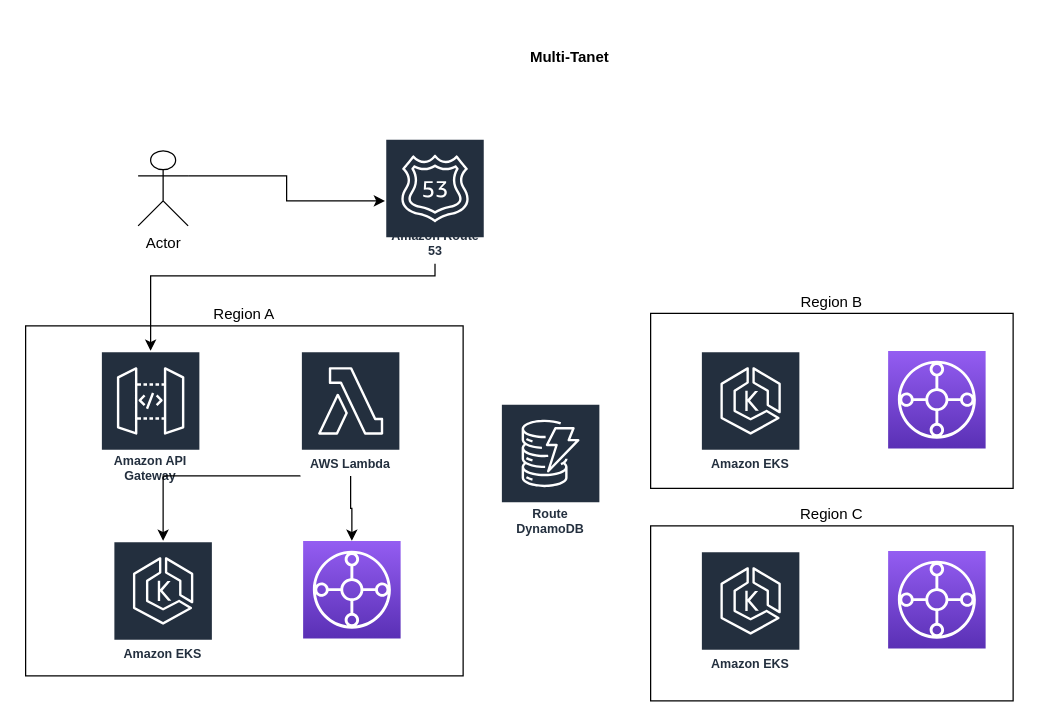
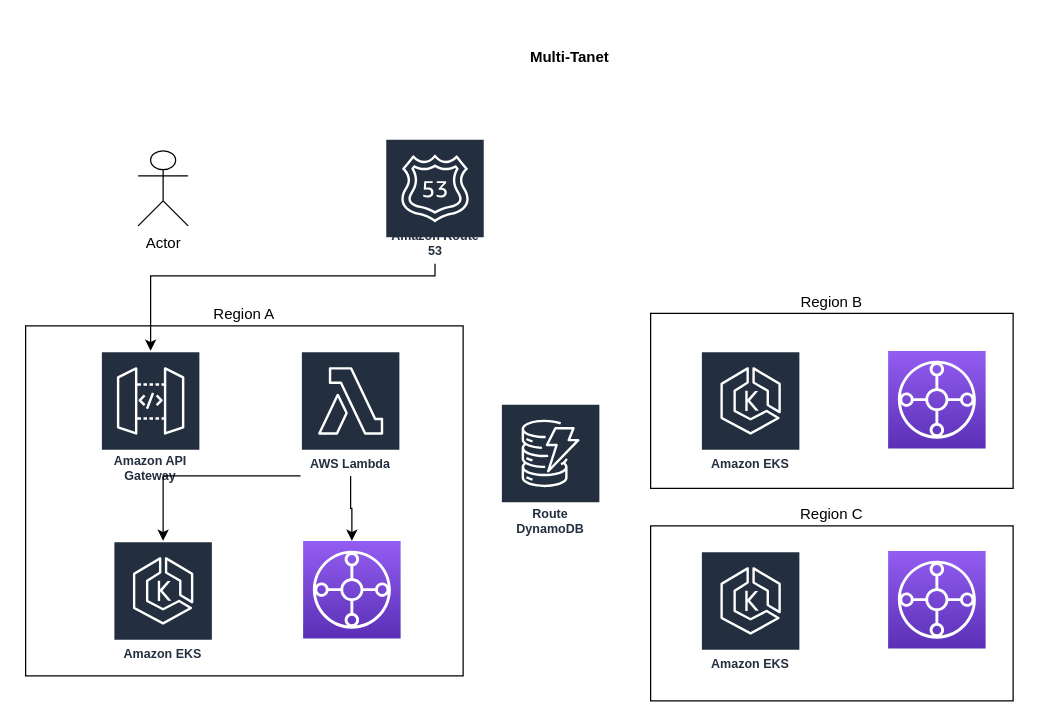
  <mxCell id="0" />
  <mxCell id="1" parent="0" />
  <mxCell id="2" value="Region C" style="rounded=0;whiteSpace=wrap;html=1;align=center;labelPosition=center;verticalLabelPosition=top;verticalAlign=bottom;" vertex="1" parent="1"><mxGeometry x="520" y="420" width="290" height="140" as="geometry" /></mxCell>
  <mxCell id="3" value="Region B" style="rounded=0;whiteSpace=wrap;html=1;labelPosition=center;verticalLabelPosition=top;align=center;verticalAlign=bottom;" vertex="1" parent="1"><mxGeometry x="520" y="250" width="290" height="140" as="geometry" /></mxCell>
  <mxCell id="4" value="Region A" style="rounded=0;whiteSpace=wrap;html=1;align=center;verticalAlign=bottom;labelPosition=center;verticalLabelPosition=top;" vertex="1" parent="1"><mxGeometry x="20" y="260" width="350" height="280" as="geometry" /></mxCell>
  <mxCell id="5" value="Multi-Tanet" style="text;html=1;strokeColor=none;fillColor=none;align=center;verticalAlign=middle;whiteSpace=wrap;rounded=0;fontStyle=1" vertex="1" parent="1"><mxGeometry x="307.5" y="20" width="295" height="50" as="geometry" /></mxCell>
- <mxCell id="6" style="edgeStyle=orthogonalEdgeStyle;rounded=0;orthogonalLoop=1;jettySize=auto;html=1;exitX=1;exitY=0.333;exitDx=0;exitDy=0;exitPerimeter=0;" edge="1" parent="1" source="7" target="9"><mxGeometry relative="1" as="geometry" /></mxCell>
  <mxCell id="7" value="Actor" style="shape=umlActor;verticalLabelPosition=bottom;verticalAlign=top;html=1;outlineConnect=0;" vertex="1" parent="1"><mxGeometry x="110" y="120" width="40" height="60" as="geometry" /></mxCell>
  <mxCell id="8" value="" style="edgeStyle=orthogonalEdgeStyle;rounded=0;orthogonalLoop=1;jettySize=auto;html=1;" edge="1" parent="1" source="9" target="10"><mxGeometry relative="1" as="geometry"><Array as="points"><mxPoint x="348" y="220" /><mxPoint x="120" y="220" /></Array></mxGeometry></mxCell>
  <mxCell id="9" value="Amazon Route 53" style="sketch=0;outlineConnect=0;fontColor=#232F3E;gradientColor=none;strokeColor=#ffffff;fillColor=#232F3E;dashed=0;verticalLabelPosition=middle;verticalAlign=bottom;align=center;html=1;whiteSpace=wrap;fontSize=10;fontStyle=1;spacing=3;shape=mxgraph.aws4.productIcon;prIcon=mxgraph.aws4.route_53;" vertex="1" parent="1"><mxGeometry x="307.5" y="110" width="80" height="100" as="geometry" /></mxCell>
  <mxCell id="10" value="Amazon API Gateway" style="sketch=0;outlineConnect=0;fontColor=#232F3E;gradientColor=none;strokeColor=#ffffff;fillColor=#232F3E;dashed=0;verticalLabelPosition=middle;verticalAlign=bottom;align=center;html=1;whiteSpace=wrap;fontSize=10;fontStyle=1;spacing=3;shape=mxgraph.aws4.productIcon;prIcon=mxgraph.aws4.api_gateway;" vertex="1" parent="1"><mxGeometry x="80" y="280" width="80" height="110" as="geometry" /></mxCell>
  <mxCell id="11" value="" style="edgeStyle=orthogonalEdgeStyle;rounded=0;orthogonalLoop=1;jettySize=auto;html=1;" edge="1" parent="1" source="13" target="16"><mxGeometry relative="1" as="geometry"><Array as="points"><mxPoint x="130" y="380" /></Array></mxGeometry></mxCell>
  <mxCell id="12" value="" style="edgeStyle=orthogonalEdgeStyle;rounded=0;orthogonalLoop=1;jettySize=auto;html=1;" edge="1" parent="1" source="13" target="15"><mxGeometry relative="1" as="geometry" /></mxCell>
  <mxCell id="13" value="AWS Lambda" style="sketch=0;outlineConnect=0;fontColor=#232F3E;gradientColor=none;strokeColor=#ffffff;fillColor=#232F3E;dashed=0;verticalLabelPosition=middle;verticalAlign=bottom;align=center;html=1;whiteSpace=wrap;fontSize=10;fontStyle=1;spacing=3;shape=mxgraph.aws4.productIcon;prIcon=mxgraph.aws4.lambda;" vertex="1" parent="1"><mxGeometry x="240" y="280" width="80" height="100" as="geometry" /></mxCell>
  <mxCell id="14" value="Route DynamoDB" style="sketch=0;outlineConnect=0;fontColor=#232F3E;gradientColor=none;strokeColor=#ffffff;fillColor=#232F3E;dashed=0;verticalLabelPosition=middle;verticalAlign=bottom;align=center;html=1;whiteSpace=wrap;fontSize=10;fontStyle=1;spacing=3;shape=mxgraph.aws4.productIcon;prIcon=mxgraph.aws4.dynamodb;" vertex="1" parent="1"><mxGeometry x="400" y="322" width="80" height="110" as="geometry" /></mxCell>
  <mxCell id="15" value="" style="sketch=0;points=[[0,0,0],[0.25,0,0],[0.5,0,0],[0.75,0,0],[1,0,0],[0,1,0],[0.25,1,0],[0.5,1,0],[0.75,1,0],[1,1,0],[0,0.25,0],[0,0.5,0],[0,0.75,0],[1,0.25,0],[1,0.5,0],[1,0.75,0]];outlineConnect=0;fontColor=#232F3E;gradientColor=#945DF2;gradientDirection=north;fillColor=#5A30B5;strokeColor=#ffffff;dashed=0;verticalLabelPosition=bottom;verticalAlign=top;align=center;html=1;fontSize=12;fontStyle=0;aspect=fixed;shape=mxgraph.aws4.resourceIcon;resIcon=mxgraph.aws4.transit_gateway;" vertex="1" parent="1"><mxGeometry x="242" y="432" width="78" height="78" as="geometry" /></mxCell>
  <mxCell id="16" value="Amazon EKS" style="sketch=0;outlineConnect=0;fontColor=#232F3E;gradientColor=none;strokeColor=#ffffff;fillColor=#232F3E;dashed=0;verticalLabelPosition=middle;verticalAlign=bottom;align=center;html=1;whiteSpace=wrap;fontSize=10;fontStyle=1;spacing=3;shape=mxgraph.aws4.productIcon;prIcon=mxgraph.aws4.eks;" vertex="1" parent="1"><mxGeometry x="90" y="432" width="80" height="100" as="geometry" /></mxCell>
  <mxCell id="17" value="" style="sketch=0;points=[[0,0,0],[0.25,0,0],[0.5,0,0],[0.75,0,0],[1,0,0],[0,1,0],[0.25,1,0],[0.5,1,0],[0.75,1,0],[1,1,0],[0,0.25,0],[0,0.5,0],[0,0.75,0],[1,0.25,0],[1,0.5,0],[1,0.75,0]];outlineConnect=0;fontColor=#232F3E;gradientColor=#945DF2;gradientDirection=north;fillColor=#5A30B5;strokeColor=#ffffff;dashed=0;verticalLabelPosition=bottom;verticalAlign=top;align=center;html=1;fontSize=12;fontStyle=0;aspect=fixed;shape=mxgraph.aws4.resourceIcon;resIcon=mxgraph.aws4.transit_gateway;" vertex="1" parent="1"><mxGeometry x="710" y="280" width="78" height="78" as="geometry" /></mxCell>
  <mxCell id="18" value="Amazon EKS" style="sketch=0;outlineConnect=0;fontColor=#232F3E;gradientColor=none;strokeColor=#ffffff;fillColor=#232F3E;dashed=0;verticalLabelPosition=middle;verticalAlign=bottom;align=center;html=1;whiteSpace=wrap;fontSize=10;fontStyle=1;spacing=3;shape=mxgraph.aws4.productIcon;prIcon=mxgraph.aws4.eks;" vertex="1" parent="1"><mxGeometry x="560" y="280" width="80" height="100" as="geometry" /></mxCell>
  <mxCell id="19" value="Amazon EKS" style="sketch=0;outlineConnect=0;fontColor=#232F3E;gradientColor=none;strokeColor=#ffffff;fillColor=#232F3E;dashed=0;verticalLabelPosition=middle;verticalAlign=bottom;align=center;html=1;whiteSpace=wrap;fontSize=10;fontStyle=1;spacing=3;shape=mxgraph.aws4.productIcon;prIcon=mxgraph.aws4.eks;" vertex="1" parent="1"><mxGeometry x="560" y="440" width="80" height="100" as="geometry" /></mxCell>
  <mxCell id="20" value="" style="sketch=0;points=[[0,0,0],[0.25,0,0],[0.5,0,0],[0.75,0,0],[1,0,0],[0,1,0],[0.25,1,0],[0.5,1,0],[0.75,1,0],[1,1,0],[0,0.25,0],[0,0.5,0],[0,0.75,0],[1,0.25,0],[1,0.5,0],[1,0.75,0]];outlineConnect=0;fontColor=#232F3E;gradientColor=#945DF2;gradientDirection=north;fillColor=#5A30B5;strokeColor=#ffffff;dashed=0;verticalLabelPosition=bottom;verticalAlign=top;align=center;html=1;fontSize=12;fontStyle=0;aspect=fixed;shape=mxgraph.aws4.resourceIcon;resIcon=mxgraph.aws4.transit_gateway;" vertex="1" parent="1"><mxGeometry x="710" y="440" width="78" height="78" as="geometry" /></mxCell>
